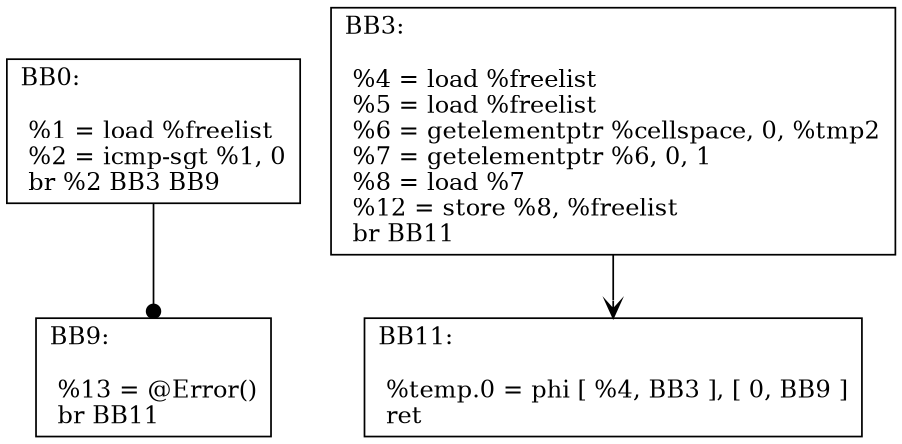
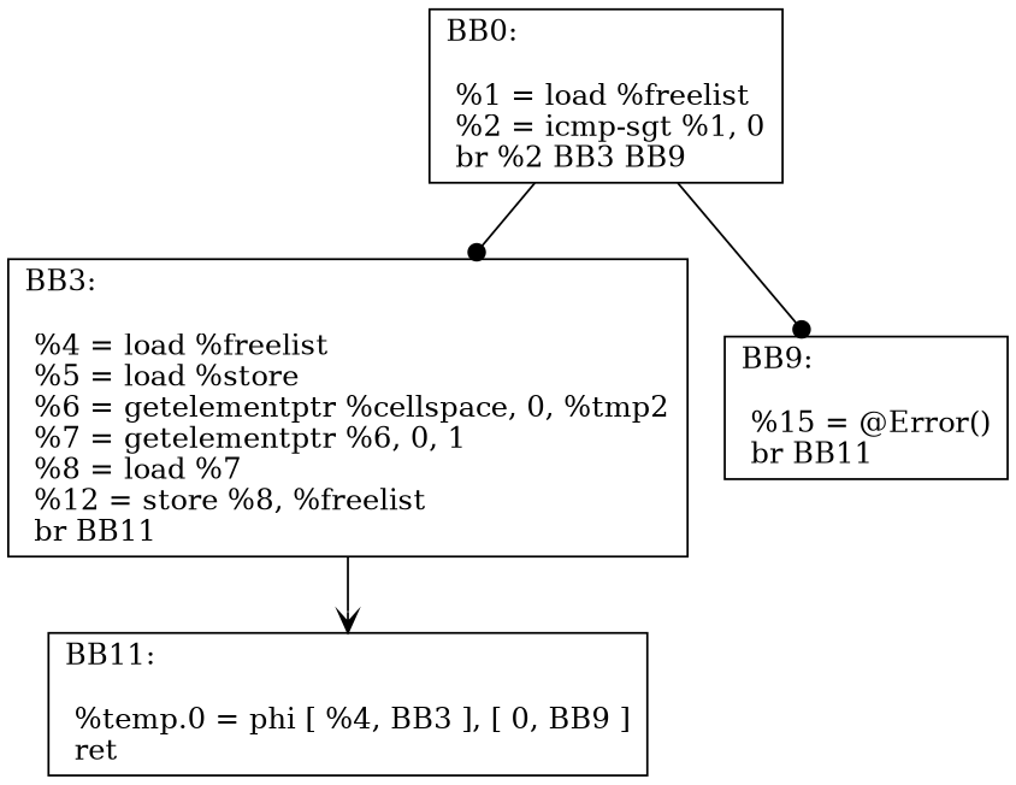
  digraph {
    node [shape=record]
    edge [arrowhead=dot]
    n1 [label="{BB0:\l\l  %1 = load %freelist\l %2 = icmp-sgt %1,  0\l br %2 BB3 BB9\l}"]
-   n2 [label="{BB3:\l\l  %4 = load %freelist\l %5 = load %freelist\l %6 = getelementptr %cellspace,  0,  %tmp2\l %7 = getelementptr %6,  0,  1\l %8 = load %7\l %12 = store %8,  %freelist\l br  BB11\l}"]
-   n3 [label="{BB9:\l\l  %13 = @Error()\l br  BB11\l}"]
+   n2 [label="{BB3:\l\l  %4 = load %freelist\l %5 = load %store\l %6 = getelementptr %cellspace,  0,  %tmp2\l %7 = getelementptr %6,  0,  1\l %8 = load %7\l %12 = store %8,  %freelist\l br  BB11\l}"]
+   n3 [label="{BB9:\l\l  %15 = @Error()\l br  BB11\l}"]
    n4 [label="{BB11:\l\l  %temp.0 = phi [  %4, BB3 ], [ 0, BB9 ]\l ret \l}"]
+   n1 -> n2
    n1 -> n3
    n2 -> n4 [arrowhead=vee]
  }
